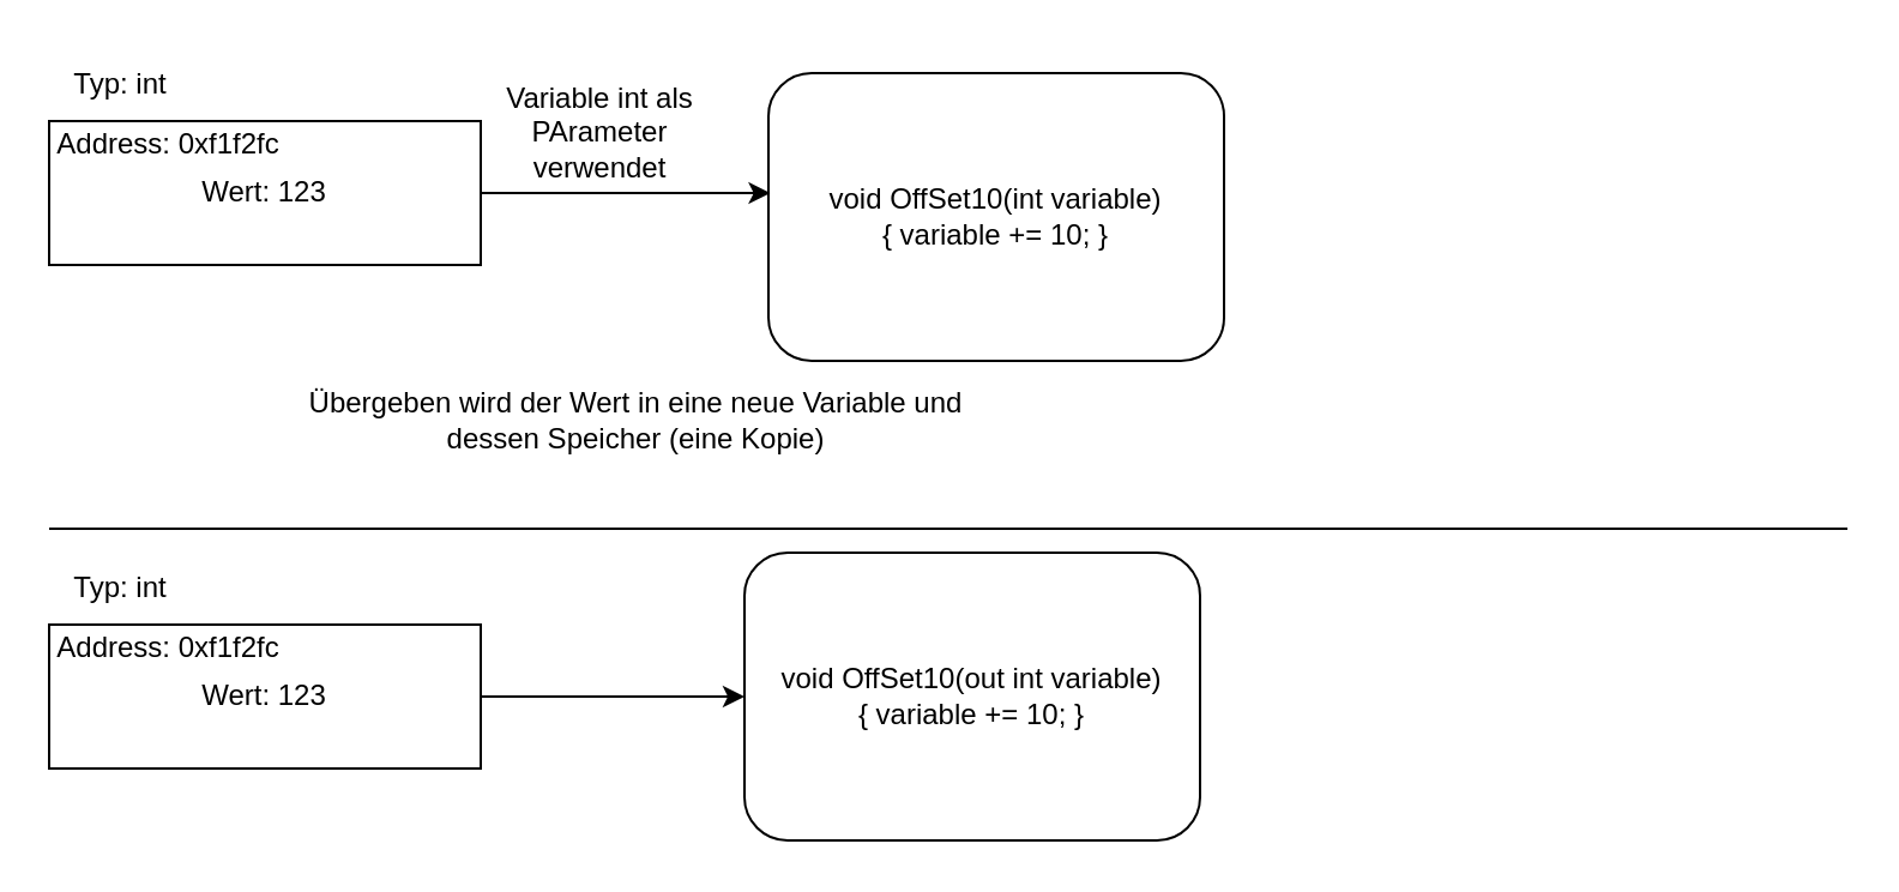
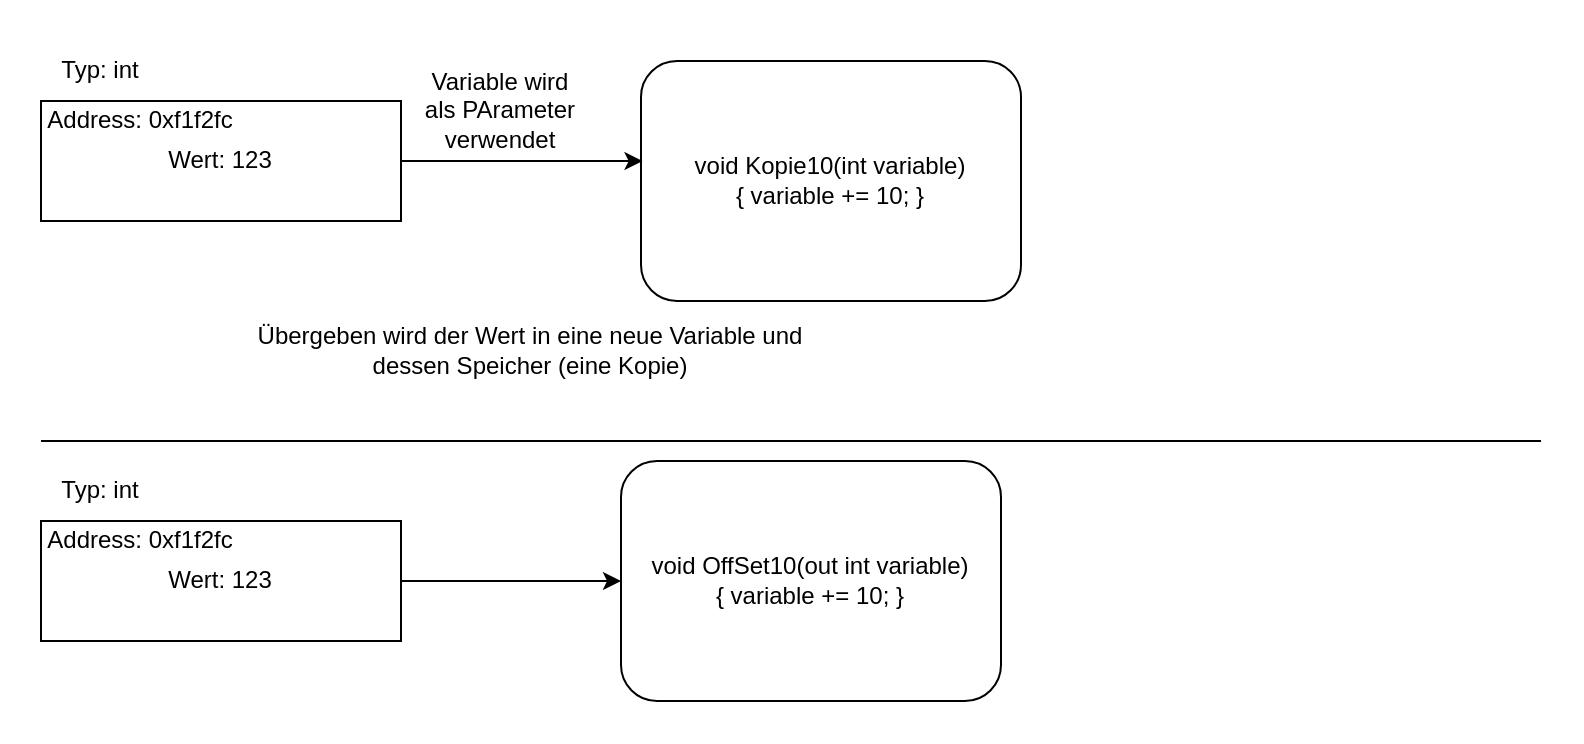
  <mxCell id="0" />
  <mxCell id="1" parent="0" />
  <mxCell id="2" value="Wert: 123" style="rounded=0;whiteSpace=wrap;html=1;" vertex="1" parent="1"><mxGeometry x="20" y="50" width="180" height="60" as="geometry" /></mxCell>
  <mxCell id="3" value="Typ: int" style="text;html=1;strokeColor=none;fillColor=none;align=center;verticalAlign=middle;whiteSpace=wrap;rounded=0;" vertex="1" parent="1"><mxGeometry x="20" y="20" width="60" height="30" as="geometry" /></mxCell>
  <mxCell id="4" value="Address: 0xf1f2fc" style="text;html=1;strokeColor=none;fillColor=none;align=center;verticalAlign=middle;whiteSpace=wrap;rounded=0;" vertex="1" parent="1"><mxGeometry x="20" y="50" width="100" height="20" as="geometry" /></mxCell>
- <mxCell id="5" value="void OffSet10(int variable)&lt;br&gt;{ variable += 10; }&lt;br&gt;" style="rounded=1;whiteSpace=wrap;html=1;" vertex="1" parent="1"><mxGeometry x="320" y="30" width="190" height="120" as="geometry" /></mxCell>
+ <mxCell id="5" value="void Kopie10(int variable)&lt;br&gt;{ variable += 10; }&lt;br&gt;" style="rounded=1;whiteSpace=wrap;html=1;" vertex="1" parent="1"><mxGeometry x="320" y="30" width="190" height="120" as="geometry" /></mxCell>
  <mxCell id="6" value="" style="endArrow=classic;html=1;rounded=0;exitX=1;exitY=0.5;exitDx=0;exitDy=0;entryX=0.004;entryY=0.417;entryDx=0;entryDy=0;entryPerimeter=0;" edge="1" parent="1" source="2" target="5"><mxGeometry width="50" height="50" relative="1" as="geometry"><mxPoint x="370" y="210" as="sourcePoint" /><mxPoint x="420" y="160" as="targetPoint" /></mxGeometry></mxCell>
- <mxCell id="7" value="Variable int als PArameter verwendet" style="text;html=1;strokeColor=none;fillColor=none;align=center;verticalAlign=middle;whiteSpace=wrap;rounded=0;" vertex="1" parent="1"><mxGeometry x="210" y="40" width="80" height="30" as="geometry" /></mxCell>
+ <mxCell id="7" value="Variable wird als PArameter verwendet" style="text;html=1;strokeColor=none;fillColor=none;align=center;verticalAlign=middle;whiteSpace=wrap;rounded=0;" vertex="1" parent="1"><mxGeometry x="210" y="40" width="80" height="30" as="geometry" /></mxCell>
  <mxCell id="8" value="" style="endArrow=none;html=1;rounded=0;" edge="1" parent="1"><mxGeometry width="50" height="50" relative="1" as="geometry"><mxPoint x="20" y="220" as="sourcePoint" /><mxPoint x="770" y="220" as="targetPoint" /></mxGeometry></mxCell>
  <mxCell id="9" value="Wert: 123" style="rounded=0;whiteSpace=wrap;html=1;" vertex="1" parent="1"><mxGeometry x="20" y="260" width="180" height="60" as="geometry" /></mxCell>
  <mxCell id="10" value="Typ: int" style="text;html=1;strokeColor=none;fillColor=none;align=center;verticalAlign=middle;whiteSpace=wrap;rounded=0;" vertex="1" parent="1"><mxGeometry x="20" y="230" width="60" height="30" as="geometry" /></mxCell>
  <mxCell id="11" value="Address: 0xf1f2fc" style="text;html=1;strokeColor=none;fillColor=none;align=center;verticalAlign=middle;whiteSpace=wrap;rounded=0;" vertex="1" parent="1"><mxGeometry x="20" y="260" width="100" height="20" as="geometry" /></mxCell>
  <mxCell id="12" value="" style="endArrow=classic;html=1;rounded=0;exitX=1;exitY=0.5;exitDx=0;exitDy=0;" edge="1" parent="1" source="9"><mxGeometry width="50" height="50" relative="1" as="geometry"><mxPoint x="370" y="190" as="sourcePoint" /><mxPoint x="310" y="290" as="targetPoint" /></mxGeometry></mxCell>
  <mxCell id="13" value="void OffSet10(out int variable)&lt;br&gt;{ variable += 10; }" style="rounded=1;whiteSpace=wrap;html=1;" vertex="1" parent="1"><mxGeometry x="310" y="230" width="190" height="120" as="geometry" /></mxCell>
  <mxCell id="14" value="Übergeben wird der Wert in eine neue Variable und dessen Speicher (eine Kopie)" style="text;html=1;strokeColor=none;fillColor=none;align=center;verticalAlign=middle;whiteSpace=wrap;rounded=0;" vertex="1" parent="1"><mxGeometry x="120" y="160" width="290" height="30" as="geometry" /></mxCell>
